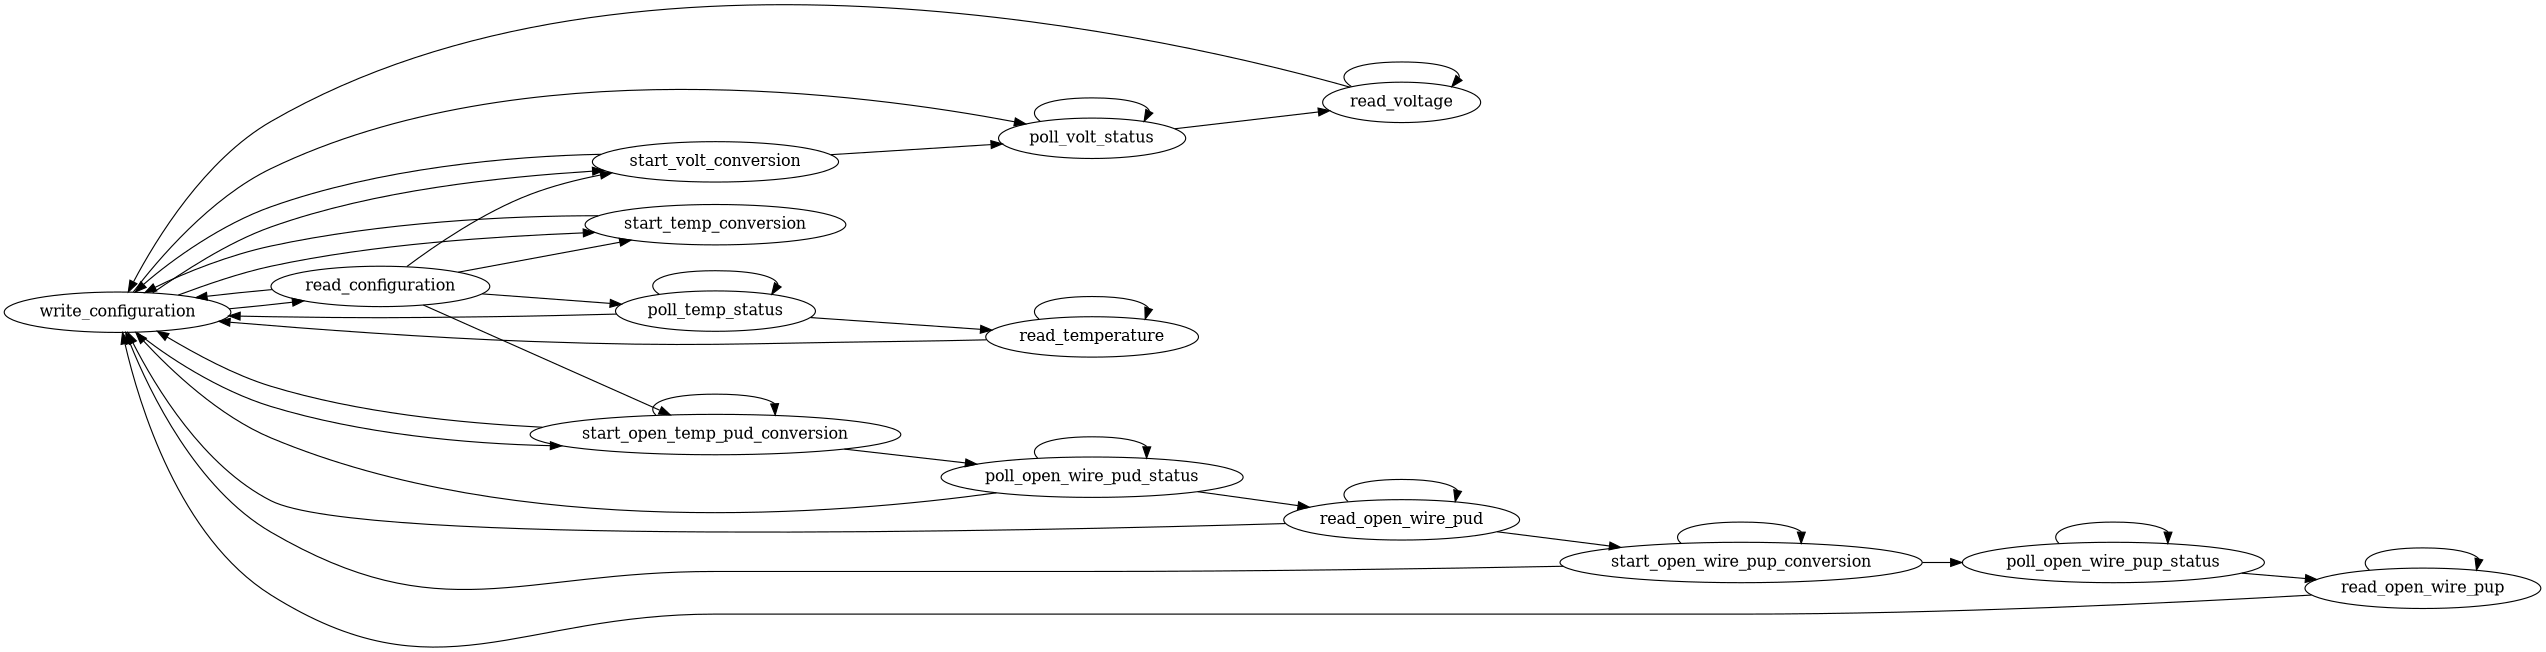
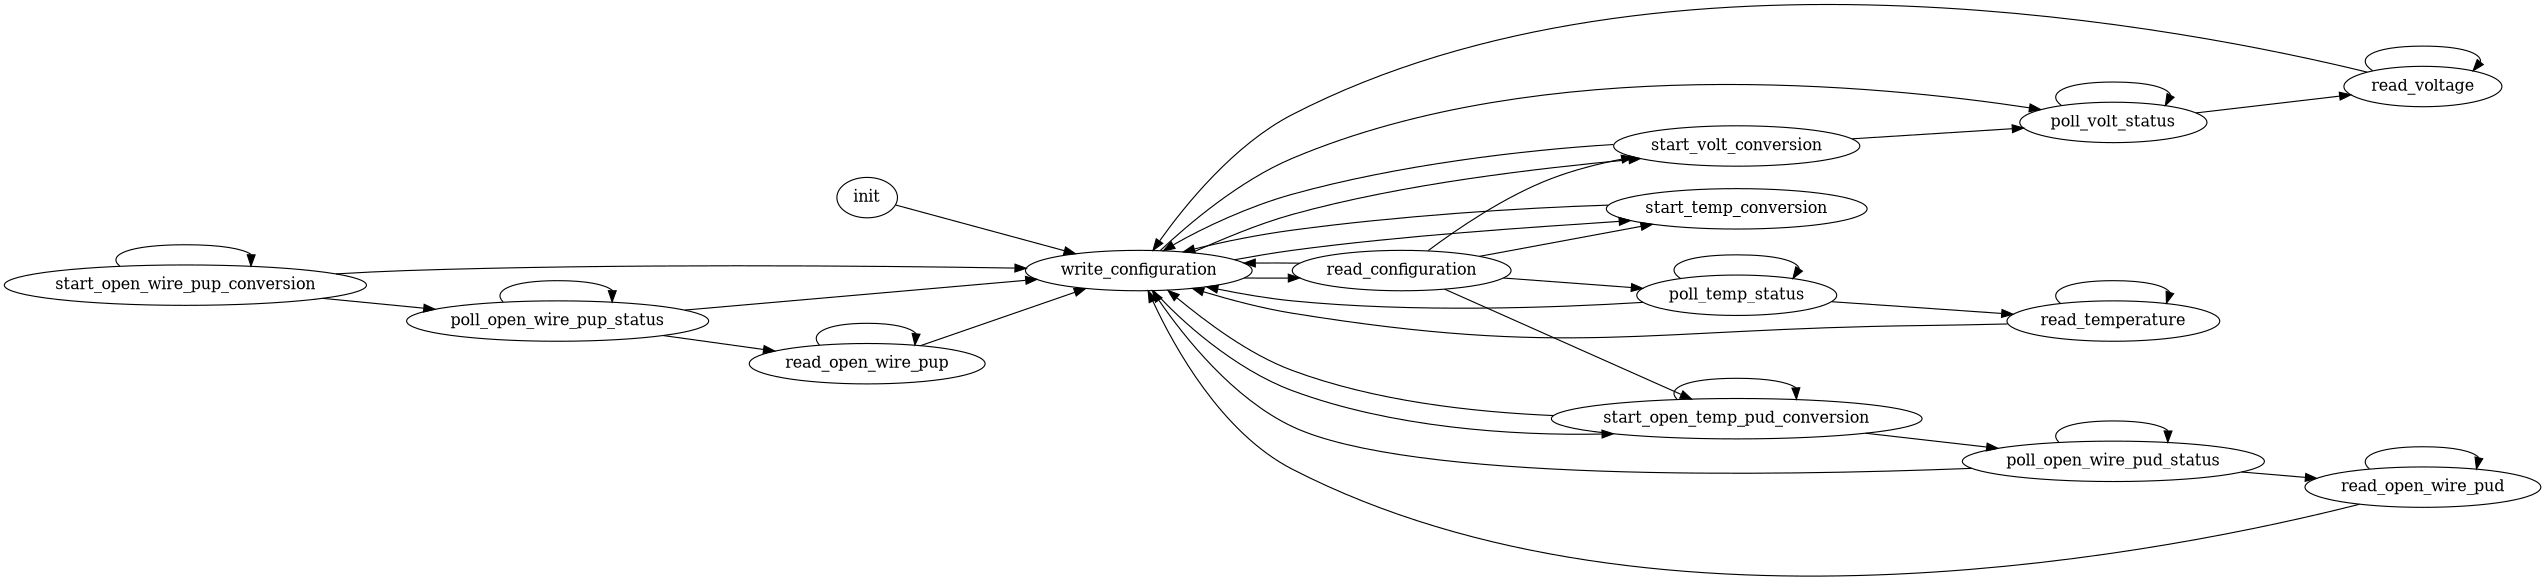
  digraph {
    bgcolor=white
    concentrate=false
    rankdir=LR
+   init
    write_configuration
    read_configuration
    start_volt_conversion
    start_temp_conversion
    n6 [label=start_open_temp_pud_conversion]
    poll_volt_status
    poll_temp_status
    poll_open_wire_pud_status
    read_voltage
    read_temperature
    read_open_wire_pud
    start_open_wire_pup_conversion
    poll_open_wire_pup_status
    read_open_wire_pup
+   init -> write_configuration
    write_configuration -> read_configuration
    write_configuration -> start_volt_conversion
    write_configuration -> start_temp_conversion
    write_configuration -> n6
    write_configuration -> poll_volt_status
    read_configuration -> write_configuration
    read_configuration -> start_volt_conversion
    read_configuration -> start_temp_conversion
    read_configuration -> n6
    read_configuration -> poll_temp_status
    start_volt_conversion -> write_configuration
    start_volt_conversion -> poll_volt_status
    start_temp_conversion -> write_configuration
    n6 -> write_configuration
    n6 -> n6
    n6 -> poll_open_wire_pud_status
    poll_volt_status -> poll_volt_status
    poll_volt_status -> read_voltage
    poll_temp_status -> write_configuration
    poll_temp_status -> poll_temp_status
    poll_temp_status -> read_temperature
    poll_open_wire_pud_status -> write_configuration
    poll_open_wire_pud_status -> poll_open_wire_pud_status
    poll_open_wire_pud_status -> read_open_wire_pud
    read_voltage -> write_configuration
    read_voltage -> read_voltage
    read_temperature -> write_configuration
    read_temperature -> read_temperature
    read_open_wire_pud -> write_configuration
    read_open_wire_pud -> read_open_wire_pud
-   read_open_wire_pud -> start_open_wire_pup_conversion
    start_open_wire_pup_conversion -> write_configuration
    start_open_wire_pup_conversion -> start_open_wire_pup_conversion
    start_open_wire_pup_conversion -> poll_open_wire_pup_status
+   poll_open_wire_pup_status -> write_configuration
    poll_open_wire_pup_status -> poll_open_wire_pup_status
    poll_open_wire_pup_status -> read_open_wire_pup
    read_open_wire_pup -> write_configuration
    read_open_wire_pup -> read_open_wire_pup
  }
